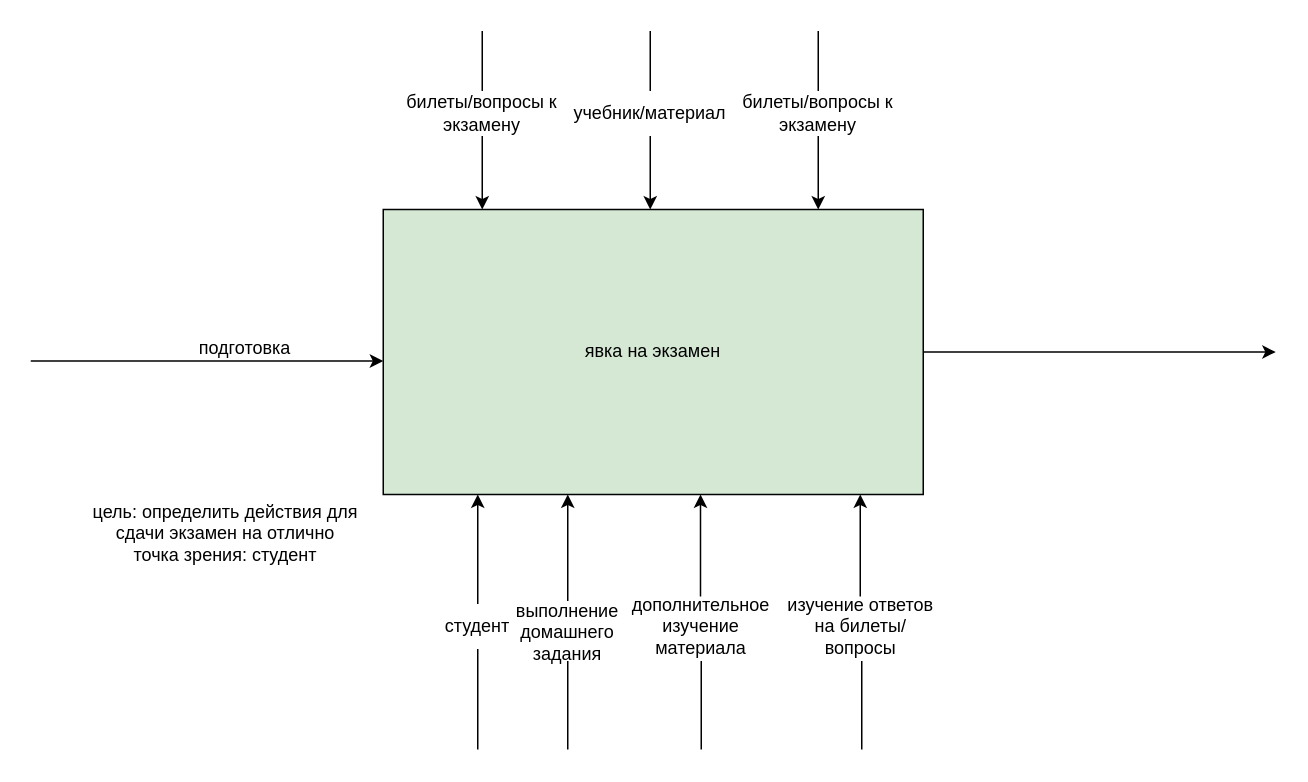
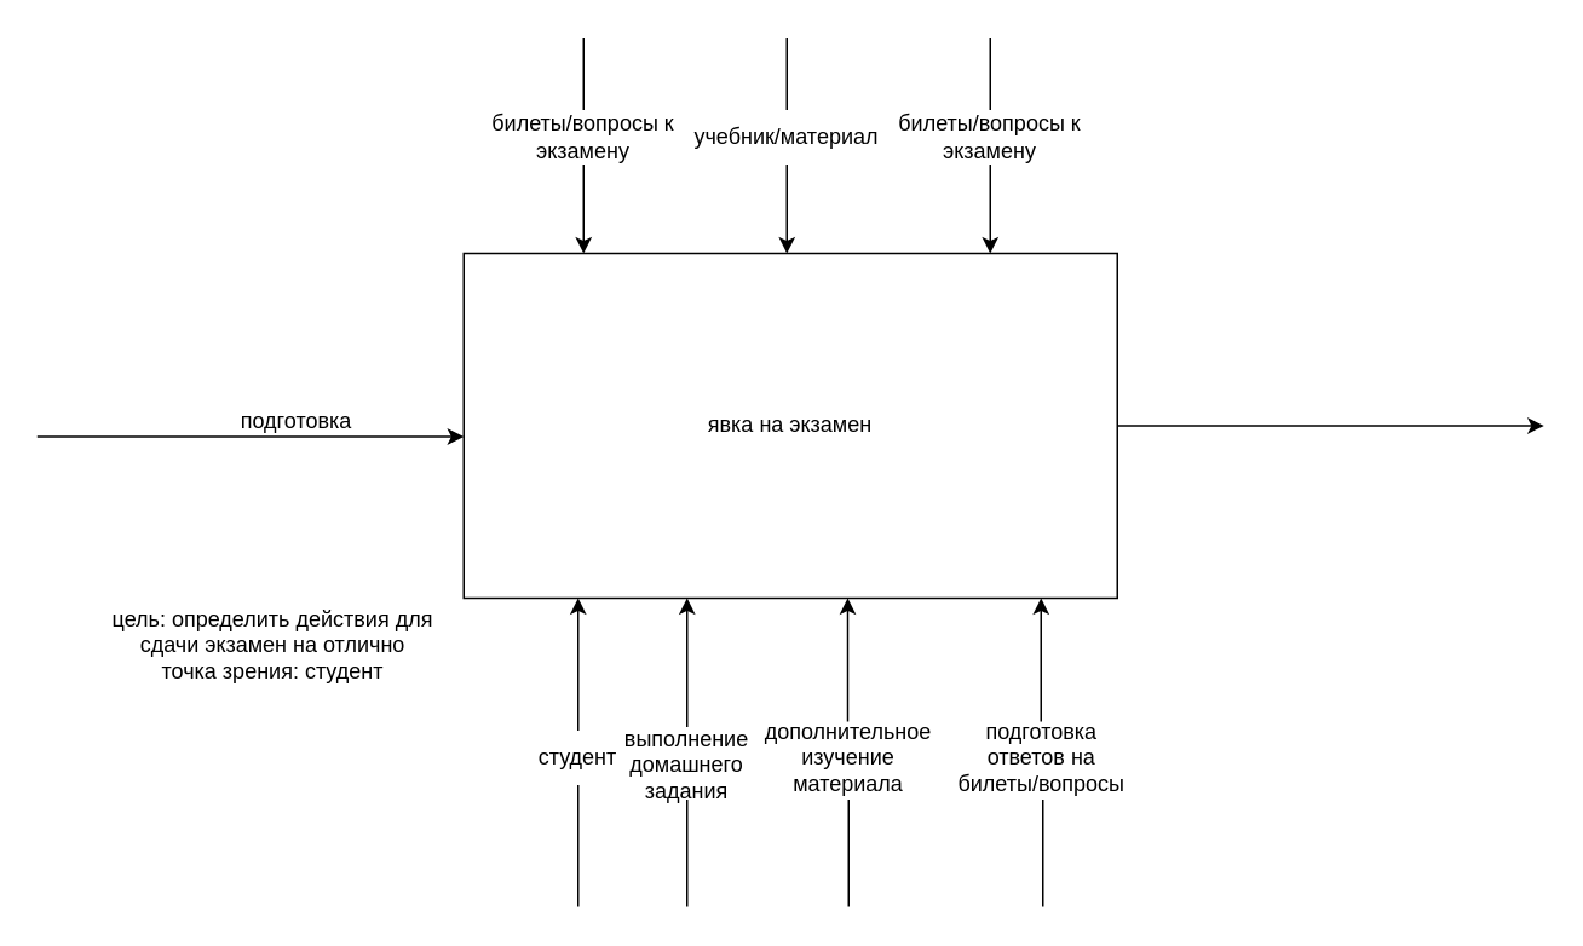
  <mxCell id="0" />
  <mxCell id="1" parent="0" />
- <mxCell id="2" value="явка на экзамен" style="rounded=0;whiteSpace=wrap;html=1;fillColor=#d5e8d4;" parent="1" vertex="1"><mxGeometry x="255" y="139" width="360" height="190" as="geometry" /></mxCell>
+ <mxCell id="2" value="явка на экзамен" style="rounded=0;whiteSpace=wrap;html=1;" parent="1" vertex="1"><mxGeometry x="255" y="139" width="360" height="190" as="geometry" /></mxCell>
  <mxCell id="3" value="" style="endArrow=classic;html=1;rounded=0;" parent="1" source="2" edge="1"><mxGeometry width="50" height="50" relative="1" as="geometry"><mxPoint x="620" y="260" as="sourcePoint" /><mxPoint x="850" y="234" as="targetPoint" /></mxGeometry></mxCell>
  <mxCell id="4" value="" style="endArrow=classic;html=1;rounded=0;" parent="1" edge="1"><mxGeometry width="50" height="50" relative="1" as="geometry"><mxPoint x="20" y="240" as="sourcePoint" /><mxPoint x="255" y="240" as="targetPoint" /></mxGeometry></mxCell>
  <mxCell id="5" value="подготовка" style="text;html=1;strokeColor=none;fillColor=none;align=center;verticalAlign=middle;whiteSpace=wrap;rounded=0;" parent="1" vertex="1"><mxGeometry x="123" y="217" width="80" height="30" as="geometry" /></mxCell>
  <mxCell id="6" value="" style="endArrow=classic;html=1;rounded=0;startArrow=none;" parent="1" source="25" edge="1"><mxGeometry width="50" height="50" relative="1" as="geometry"><mxPoint x="318" y="499" as="sourcePoint" /><mxPoint x="318" y="329" as="targetPoint" /></mxGeometry></mxCell>
  <mxCell id="7" value="" style="endArrow=classic;html=1;rounded=0;startArrow=none;" parent="1" edge="1"><mxGeometry width="50" height="50" relative="1" as="geometry"><mxPoint x="378" y="400" as="sourcePoint" /><mxPoint x="378" y="329" as="targetPoint" /></mxGeometry></mxCell>
  <mxCell id="8" value="выполнение домашнего задания" style="text;html=1;strokeColor=none;fillColor=none;align=center;verticalAlign=middle;whiteSpace=wrap;rounded=0;" parent="1" vertex="1"><mxGeometry x="348" y="406" width="60" height="30" as="geometry" /></mxCell>
  <mxCell id="9" value="" style="endArrow=none;html=1;rounded=0;" parent="1" edge="1"><mxGeometry width="50" height="50" relative="1" as="geometry"><mxPoint x="378" y="499" as="sourcePoint" /><mxPoint x="378" y="440" as="targetPoint" /></mxGeometry></mxCell>
  <mxCell id="10" value="дополнительное изучение материала" style="text;html=1;strokeColor=none;fillColor=none;align=center;verticalAlign=middle;whiteSpace=wrap;rounded=0;" parent="1" vertex="1"><mxGeometry x="437" y="402" width="60" height="30" as="geometry" /></mxCell>
  <mxCell id="11" value="" style="endArrow=none;html=1;rounded=0;" parent="1" edge="1"><mxGeometry width="50" height="50" relative="1" as="geometry"><mxPoint x="467" y="499" as="sourcePoint" /><mxPoint x="467" y="440" as="targetPoint" /></mxGeometry></mxCell>
  <mxCell id="12" value="" style="endArrow=classic;html=1;rounded=0;startArrow=none;" parent="1" edge="1"><mxGeometry width="50" height="50" relative="1" as="geometry"><mxPoint x="466.5" y="397" as="sourcePoint" /><mxPoint x="466.5" y="329" as="targetPoint" /></mxGeometry></mxCell>
- <mxCell id="13" value="изучение ответов на билеты/вопросы" style="text;html=1;strokeColor=none;fillColor=none;align=center;verticalAlign=middle;whiteSpace=wrap;rounded=0;" parent="1" vertex="1"><mxGeometry x="521" y="402" width="105" height="30" as="geometry" /></mxCell>
+ <mxCell id="13" value="подготовка ответов на билеты/вопросы" style="text;html=1;strokeColor=none;fillColor=none;align=center;verticalAlign=middle;whiteSpace=wrap;rounded=0;" parent="1" vertex="1"><mxGeometry x="521" y="402" width="105" height="30" as="geometry" /></mxCell>
  <mxCell id="14" value="" style="endArrow=none;html=1;rounded=0;" parent="1" edge="1"><mxGeometry width="50" height="50" relative="1" as="geometry"><mxPoint x="574" y="499" as="sourcePoint" /><mxPoint x="574" y="440" as="targetPoint" /></mxGeometry></mxCell>
  <mxCell id="15" value="" style="endArrow=classic;html=1;rounded=0;startArrow=none;" parent="1" edge="1"><mxGeometry width="50" height="50" relative="1" as="geometry"><mxPoint x="573" y="397" as="sourcePoint" /><mxPoint x="573" y="329" as="targetPoint" /></mxGeometry></mxCell>
  <mxCell id="16" value="" style="endArrow=classic;html=1;rounded=0;startArrow=none;" parent="1" source="17" edge="1"><mxGeometry width="50" height="50" relative="1" as="geometry"><mxPoint x="321" y="20" as="sourcePoint" /><mxPoint x="321" y="139" as="targetPoint" /></mxGeometry></mxCell>
  <mxCell id="17" value="билеты/вопросы к экзамену" style="text;html=1;strokeColor=none;fillColor=none;align=center;verticalAlign=middle;whiteSpace=wrap;rounded=0;" parent="1" vertex="1"><mxGeometry x="265" y="60" width="112" height="30" as="geometry" /></mxCell>
  <mxCell id="18" value="" style="endArrow=none;html=1;rounded=0;" parent="1" target="17" edge="1"><mxGeometry width="50" height="50" relative="1" as="geometry"><mxPoint x="321" y="20" as="sourcePoint" /><mxPoint x="321" y="139" as="targetPoint" /></mxGeometry></mxCell>
  <mxCell id="19" value="" style="endArrow=classic;html=1;rounded=0;startArrow=none;" parent="1" source="20" edge="1"><mxGeometry width="50" height="50" relative="1" as="geometry"><mxPoint x="433" y="20" as="sourcePoint" /><mxPoint x="433" y="139" as="targetPoint" /></mxGeometry></mxCell>
  <mxCell id="20" value="учебник/материал" style="text;html=1;strokeColor=none;fillColor=none;align=center;verticalAlign=middle;whiteSpace=wrap;rounded=0;" parent="1" vertex="1"><mxGeometry x="377" y="60" width="112" height="30" as="geometry" /></mxCell>
  <mxCell id="21" value="" style="endArrow=none;html=1;rounded=0;" parent="1" target="20" edge="1"><mxGeometry width="50" height="50" relative="1" as="geometry"><mxPoint x="433" y="20" as="sourcePoint" /><mxPoint x="433" y="139" as="targetPoint" /></mxGeometry></mxCell>
  <mxCell id="22" value="" style="endArrow=classic;html=1;rounded=0;startArrow=none;" parent="1" source="23" edge="1"><mxGeometry width="50" height="50" relative="1" as="geometry"><mxPoint x="545" y="20" as="sourcePoint" /><mxPoint x="545" y="139" as="targetPoint" /></mxGeometry></mxCell>
  <mxCell id="23" value="билеты/вопросы к экзамену" style="text;html=1;strokeColor=none;fillColor=none;align=center;verticalAlign=middle;whiteSpace=wrap;rounded=0;" parent="1" vertex="1"><mxGeometry x="489" y="60" width="112" height="30" as="geometry" /></mxCell>
  <mxCell id="24" value="" style="endArrow=none;html=1;rounded=0;" parent="1" target="23" edge="1"><mxGeometry width="50" height="50" relative="1" as="geometry"><mxPoint x="545" y="20" as="sourcePoint" /><mxPoint x="545" y="139" as="targetPoint" /></mxGeometry></mxCell>
  <mxCell id="25" value="студент" style="text;html=1;strokeColor=none;fillColor=none;align=center;verticalAlign=middle;whiteSpace=wrap;rounded=0;" parent="1" vertex="1"><mxGeometry x="288" y="402" width="60" height="30" as="geometry" /></mxCell>
  <mxCell id="26" value="" style="endArrow=none;html=1;rounded=0;" parent="1" target="25" edge="1"><mxGeometry width="50" height="50" relative="1" as="geometry"><mxPoint x="318" y="499" as="sourcePoint" /><mxPoint x="318" y="329" as="targetPoint" /></mxGeometry></mxCell>
  <mxCell id="27" value="цель: определить действия для сдачи экзамен на отлично&lt;br&gt;точка зрения: студент" style="text;html=1;strokeColor=none;fillColor=none;align=center;verticalAlign=middle;whiteSpace=wrap;rounded=0;" parent="1" vertex="1"><mxGeometry x="60" y="320" width="180" height="70" as="geometry" /></mxCell>
